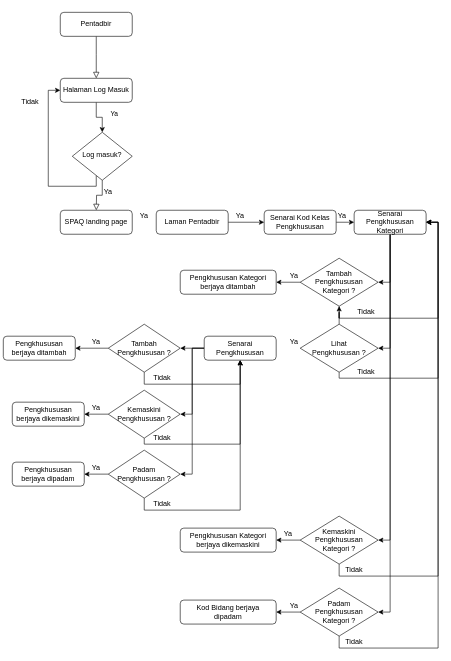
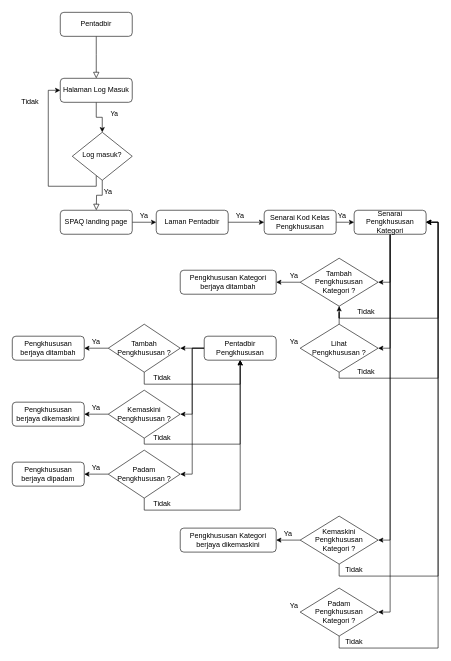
  <mxCell id="0" />
  <mxCell id="1" parent="0" />
  <mxCell id="2" value="" style="rounded=0;html=1;jettySize=auto;orthogonalLoop=1;fontSize=11;endArrow=block;endFill=0;endSize=8;strokeWidth=1;shadow=0;labelBackgroundColor=none;edgeStyle=orthogonalEdgeStyle;" parent="1" source="3" edge="1"><mxGeometry relative="1" as="geometry"><mxPoint x="160" y="130" as="targetPoint" /><Array as="points"><mxPoint x="160" y="90" /><mxPoint x="160" y="90" /></Array></mxGeometry></mxCell>
  <mxCell id="3" value="Pentadbir" style="rounded=1;whiteSpace=wrap;html=1;fontSize=12;glass=0;strokeWidth=1;shadow=0;" parent="1" vertex="1"><mxGeometry x="100" y="20" width="120" height="40" as="geometry" /></mxCell>
  <mxCell id="4" value="Ya" style="rounded=0;html=1;jettySize=auto;orthogonalLoop=1;fontSize=11;endArrow=block;endFill=0;endSize=8;strokeWidth=1;shadow=0;labelBackgroundColor=none;edgeStyle=orthogonalEdgeStyle;" parent="1" source="6" edge="1"><mxGeometry x="-1" y="112" relative="1" as="geometry"><mxPoint x="-92" y="-110" as="offset" /><mxPoint x="160" y="350" as="targetPoint" /></mxGeometry></mxCell>
  <mxCell id="5" style="edgeStyle=orthogonalEdgeStyle;rounded=0;orthogonalLoop=1;jettySize=auto;html=1;entryX=0;entryY=0.5;entryDx=0;entryDy=0;" parent="1" source="6" target="12" edge="1"><mxGeometry relative="1" as="geometry"><Array as="points"><mxPoint x="160" y="310" /><mxPoint x="80" y="310" /><mxPoint x="80" y="150" /></Array></mxGeometry></mxCell>
  <mxCell id="6" value="Log masuk?" style="rhombus;whiteSpace=wrap;html=1;shadow=0;fontFamily=Helvetica;fontSize=12;align=center;strokeWidth=1;spacing=6;spacingTop=-4;" parent="1" vertex="1"><mxGeometry x="120" y="220" width="100" height="80" as="geometry" /></mxCell>
+ <mxCell id="7" style="edgeStyle=orthogonalEdgeStyle;rounded=0;orthogonalLoop=1;jettySize=auto;html=1;entryX=0;entryY=0.5;entryDx=0;entryDy=0;" parent="1" source="8" target="10" edge="1"><mxGeometry relative="1" as="geometry" /></mxCell>
  <mxCell id="8" value="SPAQ landing page" style="rounded=1;whiteSpace=wrap;html=1;fontSize=12;glass=0;strokeWidth=1;shadow=0;" parent="1" vertex="1"><mxGeometry x="100" y="350" width="120" height="40" as="geometry" /></mxCell>
  <mxCell id="9" style="edgeStyle=orthogonalEdgeStyle;rounded=0;orthogonalLoop=1;jettySize=auto;html=1;entryX=0;entryY=0.5;entryDx=0;entryDy=0;" parent="1" source="10" target="16" edge="1"><mxGeometry relative="1" as="geometry" /></mxCell>
  <mxCell id="10" value="Laman Pentadbir" style="rounded=1;whiteSpace=wrap;html=1;fontSize=12;glass=0;strokeWidth=1;shadow=0;" parent="1" vertex="1"><mxGeometry x="260" y="350" width="120" height="40" as="geometry" /></mxCell>
  <mxCell id="11" style="edgeStyle=orthogonalEdgeStyle;rounded=0;orthogonalLoop=1;jettySize=auto;html=1;entryX=0.5;entryY=0;entryDx=0;entryDy=0;" parent="1" source="12" target="6" edge="1"><mxGeometry relative="1" as="geometry" /></mxCell>
  <mxCell id="12" value="Halaman Log Masuk" style="rounded=1;whiteSpace=wrap;html=1;fontSize=12;glass=0;strokeWidth=1;shadow=0;strokeColor=#000000;" parent="1" vertex="1"><mxGeometry x="100" y="130" width="120" height="40" as="geometry" /></mxCell>
  <mxCell id="13" value="Tidak" style="text;html=1;strokeColor=none;fillColor=none;align=center;verticalAlign=middle;whiteSpace=wrap;rounded=0;" parent="1" vertex="1"><mxGeometry x="30" y="160" width="40" height="20" as="geometry" /></mxCell>
  <mxCell id="14" value="Ya" style="text;html=1;strokeColor=none;fillColor=none;align=center;verticalAlign=middle;whiteSpace=wrap;rounded=0;" parent="1" vertex="1"><mxGeometry x="160" y="310" width="40" height="20" as="geometry" /></mxCell>
  <mxCell id="15" value="" style="edgeStyle=orthogonalEdgeStyle;rounded=0;orthogonalLoop=1;jettySize=auto;html=1;" parent="1" source="16" edge="1"><mxGeometry relative="1" as="geometry"><mxPoint x="590" y="370" as="targetPoint" /></mxGeometry></mxCell>
  <mxCell id="16" value="Senarai Kod Kelas Pengkhususan" style="rounded=1;whiteSpace=wrap;html=1;fontSize=12;glass=0;strokeWidth=1;shadow=0;" parent="1" vertex="1"><mxGeometry x="440" y="350" width="120" height="40" as="geometry" /></mxCell>
  <mxCell id="17" style="edgeStyle=orthogonalEdgeStyle;rounded=0;orthogonalLoop=1;jettySize=auto;html=1;entryX=1;entryY=0.5;entryDx=0;entryDy=0;" parent="1" source="19" target="20" edge="1"><mxGeometry relative="1" as="geometry" /></mxCell>
  <mxCell id="18" style="edgeStyle=orthogonalEdgeStyle;rounded=0;orthogonalLoop=1;jettySize=auto;html=1;entryX=1;entryY=0.5;entryDx=0;entryDy=0;exitX=0.5;exitY=1;exitDx=0;exitDy=0;" parent="1" source="19" target="32" edge="1"><mxGeometry relative="1" as="geometry" /></mxCell>
  <mxCell id="19" value="Tambah &lt;br&gt;Pengkhususan&lt;br&gt;Kategori ?" style="rhombus;whiteSpace=wrap;html=1;" parent="1" vertex="1"><mxGeometry x="500" y="430" width="130" height="80" as="geometry" /></mxCell>
  <mxCell id="20" value="Pengkhususan Kategori berjaya ditambah" style="rounded=1;whiteSpace=wrap;html=1;strokeColor=#000000;" parent="1" vertex="1"><mxGeometry x="300" y="450" width="160" height="40" as="geometry" /></mxCell>
  <mxCell id="21" style="edgeStyle=orthogonalEdgeStyle;rounded=0;orthogonalLoop=1;jettySize=auto;html=1;" parent="1" source="23" target="19" edge="1"><mxGeometry relative="1" as="geometry" /></mxCell>
  <mxCell id="22" style="edgeStyle=orthogonalEdgeStyle;rounded=0;orthogonalLoop=1;jettySize=auto;html=1;entryX=1;entryY=0.5;entryDx=0;entryDy=0;exitX=0.5;exitY=1;exitDx=0;exitDy=0;" parent="1" source="23" target="32" edge="1"><mxGeometry relative="1" as="geometry"><mxPoint x="730" y="530" as="targetPoint" /><Array as="points"><mxPoint x="565" y="630" /><mxPoint x="730" y="630" /><mxPoint x="730" y="370" /></Array></mxGeometry></mxCell>
  <mxCell id="23" value="Lihat &lt;br&gt;Pengkhususan&amp;nbsp;?" style="rhombus;whiteSpace=wrap;html=1;" parent="1" vertex="1"><mxGeometry x="500" y="540" width="130" height="80" as="geometry" /></mxCell>
  <mxCell id="24" style="edgeStyle=orthogonalEdgeStyle;rounded=0;orthogonalLoop=1;jettySize=auto;html=1;entryX=1;entryY=0.5;entryDx=0;entryDy=0;" parent="1" source="27" target="35" edge="1"><mxGeometry relative="1" as="geometry" /></mxCell>
  <mxCell id="25" style="edgeStyle=orthogonalEdgeStyle;rounded=0;orthogonalLoop=1;jettySize=auto;html=1;entryX=1;entryY=0.5;entryDx=0;entryDy=0;" parent="1" source="27" target="39" edge="1"><mxGeometry relative="1" as="geometry" /></mxCell>
  <mxCell id="26" style="edgeStyle=orthogonalEdgeStyle;rounded=0;orthogonalLoop=1;jettySize=auto;html=1;entryX=1;entryY=0.5;entryDx=0;entryDy=0;" parent="1" source="27" target="42" edge="1"><mxGeometry relative="1" as="geometry" /></mxCell>
- <mxCell id="27" value="Senarai Pengkhususan" style="rounded=1;whiteSpace=wrap;html=1;strokeColor=#000000;" parent="1" vertex="1"><mxGeometry x="340" y="560" width="120" height="40" as="geometry" /></mxCell>
+ <mxCell id="27" value="Pentadbir Pengkhususan" style="rounded=1;whiteSpace=wrap;html=1;strokeColor=#000000;" parent="1" vertex="1"><mxGeometry x="340" y="560" width="120" height="40" as="geometry" /></mxCell>
  <mxCell id="28" style="edgeStyle=orthogonalEdgeStyle;rounded=0;orthogonalLoop=1;jettySize=auto;html=1;entryX=1;entryY=0.5;entryDx=0;entryDy=0;" parent="1" source="32" target="19" edge="1"><mxGeometry relative="1" as="geometry" /></mxCell>
  <mxCell id="29" style="edgeStyle=orthogonalEdgeStyle;rounded=0;orthogonalLoop=1;jettySize=auto;html=1;entryX=1;entryY=0.5;entryDx=0;entryDy=0;" parent="1" source="32" target="23" edge="1"><mxGeometry relative="1" as="geometry" /></mxCell>
  <mxCell id="30" style="edgeStyle=orthogonalEdgeStyle;rounded=0;orthogonalLoop=1;jettySize=auto;html=1;entryX=1;entryY=0.5;entryDx=0;entryDy=0;" parent="1" source="32" target="47" edge="1"><mxGeometry relative="1" as="geometry" /></mxCell>
  <mxCell id="31" style="edgeStyle=orthogonalEdgeStyle;rounded=0;orthogonalLoop=1;jettySize=auto;html=1;entryX=1;entryY=0.5;entryDx=0;entryDy=0;" parent="1" source="32" target="50" edge="1"><mxGeometry relative="1" as="geometry" /></mxCell>
  <mxCell id="32" value="Senarai&lt;br&gt;Pengkhususan Kategori" style="rounded=1;whiteSpace=wrap;html=1;fontSize=12;glass=0;strokeWidth=1;shadow=0;" parent="1" vertex="1"><mxGeometry x="590" y="350" width="120" height="40" as="geometry" /></mxCell>
  <mxCell id="33" style="edgeStyle=orthogonalEdgeStyle;rounded=0;orthogonalLoop=1;jettySize=auto;html=1;entryX=1;entryY=0.5;entryDx=0;entryDy=0;" parent="1" source="35" target="36" edge="1"><mxGeometry relative="1" as="geometry" /></mxCell>
  <mxCell id="34" style="edgeStyle=orthogonalEdgeStyle;rounded=0;orthogonalLoop=1;jettySize=auto;html=1;exitX=0.5;exitY=1;exitDx=0;exitDy=0;" parent="1" source="35" edge="1"><mxGeometry relative="1" as="geometry"><mxPoint x="400" y="600" as="targetPoint" /><Array as="points"><mxPoint x="240" y="640" /><mxPoint x="400" y="640" /></Array></mxGeometry></mxCell>
  <mxCell id="35" value="Tambah Pengkhususan&amp;nbsp;?" style="rhombus;whiteSpace=wrap;html=1;" parent="1" vertex="1"><mxGeometry x="180" y="540" width="120" height="80" as="geometry" /></mxCell>
- <mxCell id="36" value="Pengkhususan berjaya ditambah" style="rounded=1;whiteSpace=wrap;html=1;strokeColor=#000000;" parent="1" vertex="1"><mxGeometry x="5" y="560" width="120" height="40" as="geometry" /></mxCell>
+ <mxCell id="36" value="Pengkhususan berjaya ditambah" style="rounded=1;whiteSpace=wrap;html=1;strokeColor=#000000;" parent="1" vertex="1"><mxGeometry x="20" y="560" width="120" height="40" as="geometry" /></mxCell>
  <mxCell id="37" style="edgeStyle=orthogonalEdgeStyle;rounded=0;orthogonalLoop=1;jettySize=auto;html=1;entryX=1;entryY=0.5;entryDx=0;entryDy=0;" parent="1" source="39" target="43" edge="1"><mxGeometry relative="1" as="geometry" /></mxCell>
  <mxCell id="38" style="edgeStyle=orthogonalEdgeStyle;rounded=0;orthogonalLoop=1;jettySize=auto;html=1;entryX=0.5;entryY=1;entryDx=0;entryDy=0;exitX=0.5;exitY=1;exitDx=0;exitDy=0;" parent="1" source="39" target="27" edge="1"><mxGeometry relative="1" as="geometry"><Array as="points"><mxPoint x="240" y="740" /><mxPoint x="400" y="740" /></Array></mxGeometry></mxCell>
  <mxCell id="39" value="Kemaskini Pengkhususan&amp;nbsp;?" style="rhombus;whiteSpace=wrap;html=1;" parent="1" vertex="1"><mxGeometry x="180" y="650" width="120" height="80" as="geometry" /></mxCell>
  <mxCell id="40" style="edgeStyle=orthogonalEdgeStyle;rounded=0;orthogonalLoop=1;jettySize=auto;html=1;entryX=1;entryY=0.5;entryDx=0;entryDy=0;" parent="1" source="42" target="44" edge="1"><mxGeometry relative="1" as="geometry" /></mxCell>
  <mxCell id="41" style="edgeStyle=orthogonalEdgeStyle;rounded=0;orthogonalLoop=1;jettySize=auto;html=1;exitX=0.5;exitY=1;exitDx=0;exitDy=0;entryX=0.5;entryY=1;entryDx=0;entryDy=0;" parent="1" source="42" target="27" edge="1"><mxGeometry relative="1" as="geometry"><mxPoint x="430" y="600" as="targetPoint" /></mxGeometry></mxCell>
  <mxCell id="42" value="Padam Pengkhususan&amp;nbsp;?" style="rhombus;whiteSpace=wrap;html=1;" parent="1" vertex="1"><mxGeometry x="180" y="750" width="120" height="80" as="geometry" /></mxCell>
  <mxCell id="43" value="Pengkhususan berjaya dikemaskini" style="rounded=1;whiteSpace=wrap;html=1;strokeColor=#000000;" parent="1" vertex="1"><mxGeometry x="20" y="670" width="120" height="40" as="geometry" /></mxCell>
  <mxCell id="44" value="Pengkhususan berjaya dipadam" style="rounded=1;whiteSpace=wrap;html=1;strokeColor=#000000;" parent="1" vertex="1"><mxGeometry x="20" y="770" width="120" height="40" as="geometry" /></mxCell>
  <mxCell id="45" style="edgeStyle=orthogonalEdgeStyle;rounded=0;orthogonalLoop=1;jettySize=auto;html=1;entryX=1;entryY=0.5;entryDx=0;entryDy=0;" parent="1" source="47" target="51" edge="1"><mxGeometry relative="1" as="geometry" /></mxCell>
  <mxCell id="46" style="edgeStyle=orthogonalEdgeStyle;rounded=0;orthogonalLoop=1;jettySize=auto;html=1;entryX=1;entryY=0.5;entryDx=0;entryDy=0;exitX=0.5;exitY=1;exitDx=0;exitDy=0;" parent="1" source="47" target="32" edge="1"><mxGeometry relative="1" as="geometry" /></mxCell>
  <mxCell id="47" value="Kemaskini &lt;br&gt;Pengkhususan&lt;br&gt;Kategori ?" style="rhombus;whiteSpace=wrap;html=1;" parent="1" vertex="1"><mxGeometry x="500" y="860" width="130" height="80" as="geometry" /></mxCell>
- <mxCell id="48" style="edgeStyle=orthogonalEdgeStyle;rounded=0;orthogonalLoop=1;jettySize=auto;html=1;entryX=1;entryY=0.5;entryDx=0;entryDy=0;" parent="1" source="50" target="52" edge="1"><mxGeometry relative="1" as="geometry" /></mxCell>
  <mxCell id="49" style="edgeStyle=orthogonalEdgeStyle;rounded=0;orthogonalLoop=1;jettySize=auto;html=1;entryX=1;entryY=0.5;entryDx=0;entryDy=0;exitX=0.5;exitY=1;exitDx=0;exitDy=0;" parent="1" source="50" target="32" edge="1"><mxGeometry relative="1" as="geometry" /></mxCell>
  <mxCell id="50" value="Padam &lt;br&gt;Pengkhususan Kategori&amp;nbsp;?" style="rhombus;whiteSpace=wrap;html=1;" parent="1" vertex="1"><mxGeometry x="500" y="980" width="130" height="80" as="geometry" /></mxCell>
  <mxCell id="51" value="Pengkhususan Kategori berjaya dikemaskini" style="rounded=1;whiteSpace=wrap;html=1;strokeColor=#000000;" parent="1" vertex="1"><mxGeometry x="300" y="880" width="160" height="40" as="geometry" /></mxCell>
- <mxCell id="52" value="Kod Bidang berjaya&lt;br&gt;dipadam" style="rounded=1;whiteSpace=wrap;html=1;strokeColor=#000000;" parent="1" vertex="1"><mxGeometry x="300" y="1000" width="160" height="40" as="geometry" /></mxCell>
  <mxCell id="53" value="Ya" style="text;html=1;strokeColor=none;fillColor=none;align=center;verticalAlign=middle;whiteSpace=wrap;rounded=0;" parent="1" vertex="1"><mxGeometry x="380" y="350" width="40" height="20" as="geometry" /></mxCell>
  <mxCell id="54" value="Ya" style="text;html=1;strokeColor=none;fillColor=none;align=center;verticalAlign=middle;whiteSpace=wrap;rounded=0;" parent="1" vertex="1"><mxGeometry x="550" y="350" width="40" height="20" as="geometry" /></mxCell>
  <mxCell id="55" value="Ya" style="text;html=1;strokeColor=none;fillColor=none;align=center;verticalAlign=middle;whiteSpace=wrap;rounded=0;" parent="1" vertex="1"><mxGeometry x="220" y="350" width="40" height="20" as="geometry" /></mxCell>
  <mxCell id="56" value="Ya" style="text;html=1;strokeColor=none;fillColor=none;align=center;verticalAlign=middle;whiteSpace=wrap;rounded=0;" parent="1" vertex="1"><mxGeometry x="470" y="450" width="40" height="20" as="geometry" /></mxCell>
  <mxCell id="57" value="Ya" style="text;html=1;strokeColor=none;fillColor=none;align=center;verticalAlign=middle;whiteSpace=wrap;rounded=0;" parent="1" vertex="1"><mxGeometry x="470" y="1000" width="40" height="20" as="geometry" /></mxCell>
  <mxCell id="58" value="Ya" style="text;html=1;strokeColor=none;fillColor=none;align=center;verticalAlign=middle;whiteSpace=wrap;rounded=0;" parent="1" vertex="1"><mxGeometry x="140" y="670" width="40" height="20" as="geometry" /></mxCell>
  <mxCell id="59" value="Ya" style="text;html=1;strokeColor=none;fillColor=none;align=center;verticalAlign=middle;whiteSpace=wrap;rounded=0;" parent="1" vertex="1"><mxGeometry x="140" y="560" width="40" height="20" as="geometry" /></mxCell>
  <mxCell id="60" value="Ya" style="text;html=1;strokeColor=none;fillColor=none;align=center;verticalAlign=middle;whiteSpace=wrap;rounded=0;" parent="1" vertex="1"><mxGeometry x="470" y="560" width="40" height="20" as="geometry" /></mxCell>
  <mxCell id="61" value="Ya" style="text;html=1;strokeColor=none;fillColor=none;align=center;verticalAlign=middle;whiteSpace=wrap;rounded=0;" parent="1" vertex="1"><mxGeometry x="460" y="880" width="40" height="20" as="geometry" /></mxCell>
  <mxCell id="62" value="Ya" style="text;html=1;strokeColor=none;fillColor=none;align=center;verticalAlign=middle;whiteSpace=wrap;rounded=0;" parent="1" vertex="1"><mxGeometry x="140" y="770" width="40" height="20" as="geometry" /></mxCell>
  <mxCell id="63" value="Tidak" style="text;html=1;strokeColor=none;fillColor=none;align=center;verticalAlign=middle;whiteSpace=wrap;rounded=0;" parent="1" vertex="1"><mxGeometry x="250" y="830" width="40" height="20" as="geometry" /></mxCell>
  <mxCell id="64" value="Tidak" style="text;html=1;strokeColor=none;fillColor=none;align=center;verticalAlign=middle;whiteSpace=wrap;rounded=0;" parent="1" vertex="1"><mxGeometry x="570" y="940" width="40" height="20" as="geometry" /></mxCell>
  <mxCell id="65" value="Tidak" style="text;html=1;strokeColor=none;fillColor=none;align=center;verticalAlign=middle;whiteSpace=wrap;rounded=0;" parent="1" vertex="1"><mxGeometry x="250" y="620" width="40" height="20" as="geometry" /></mxCell>
  <mxCell id="66" value="Tidak" style="text;html=1;strokeColor=none;fillColor=none;align=center;verticalAlign=middle;whiteSpace=wrap;rounded=0;" parent="1" vertex="1"><mxGeometry x="590" y="610" width="40" height="20" as="geometry" /></mxCell>
  <mxCell id="67" value="Tidak" style="text;html=1;strokeColor=none;fillColor=none;align=center;verticalAlign=middle;whiteSpace=wrap;rounded=0;" parent="1" vertex="1"><mxGeometry x="570" y="1060" width="40" height="20" as="geometry" /></mxCell>
  <mxCell id="68" value="Tidak" style="text;html=1;strokeColor=none;fillColor=none;align=center;verticalAlign=middle;whiteSpace=wrap;rounded=0;" parent="1" vertex="1"><mxGeometry x="250" y="720" width="40" height="20" as="geometry" /></mxCell>
  <mxCell id="69" value="Tidak" style="text;html=1;strokeColor=none;fillColor=none;align=center;verticalAlign=middle;whiteSpace=wrap;rounded=0;" parent="1" vertex="1"><mxGeometry x="590" y="510" width="40" height="20" as="geometry" /></mxCell>
